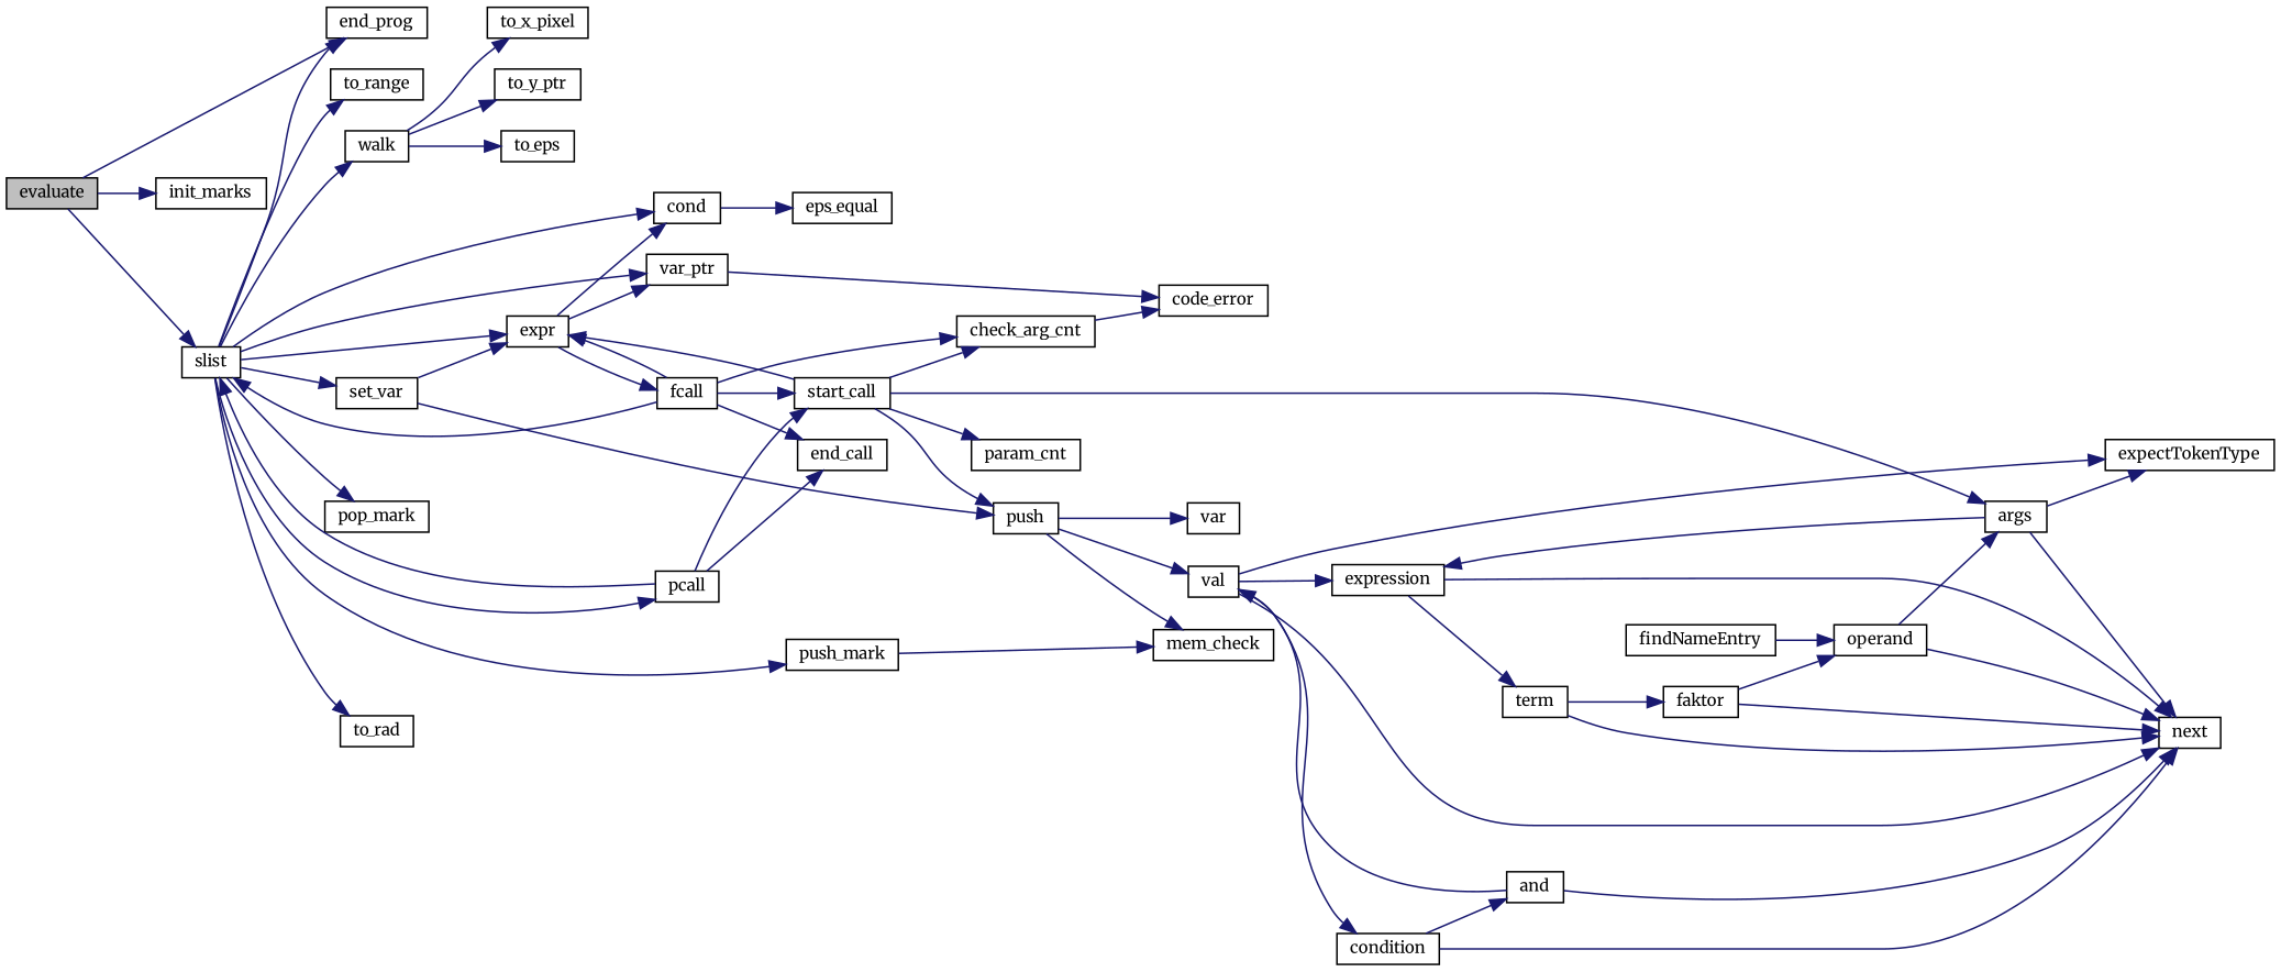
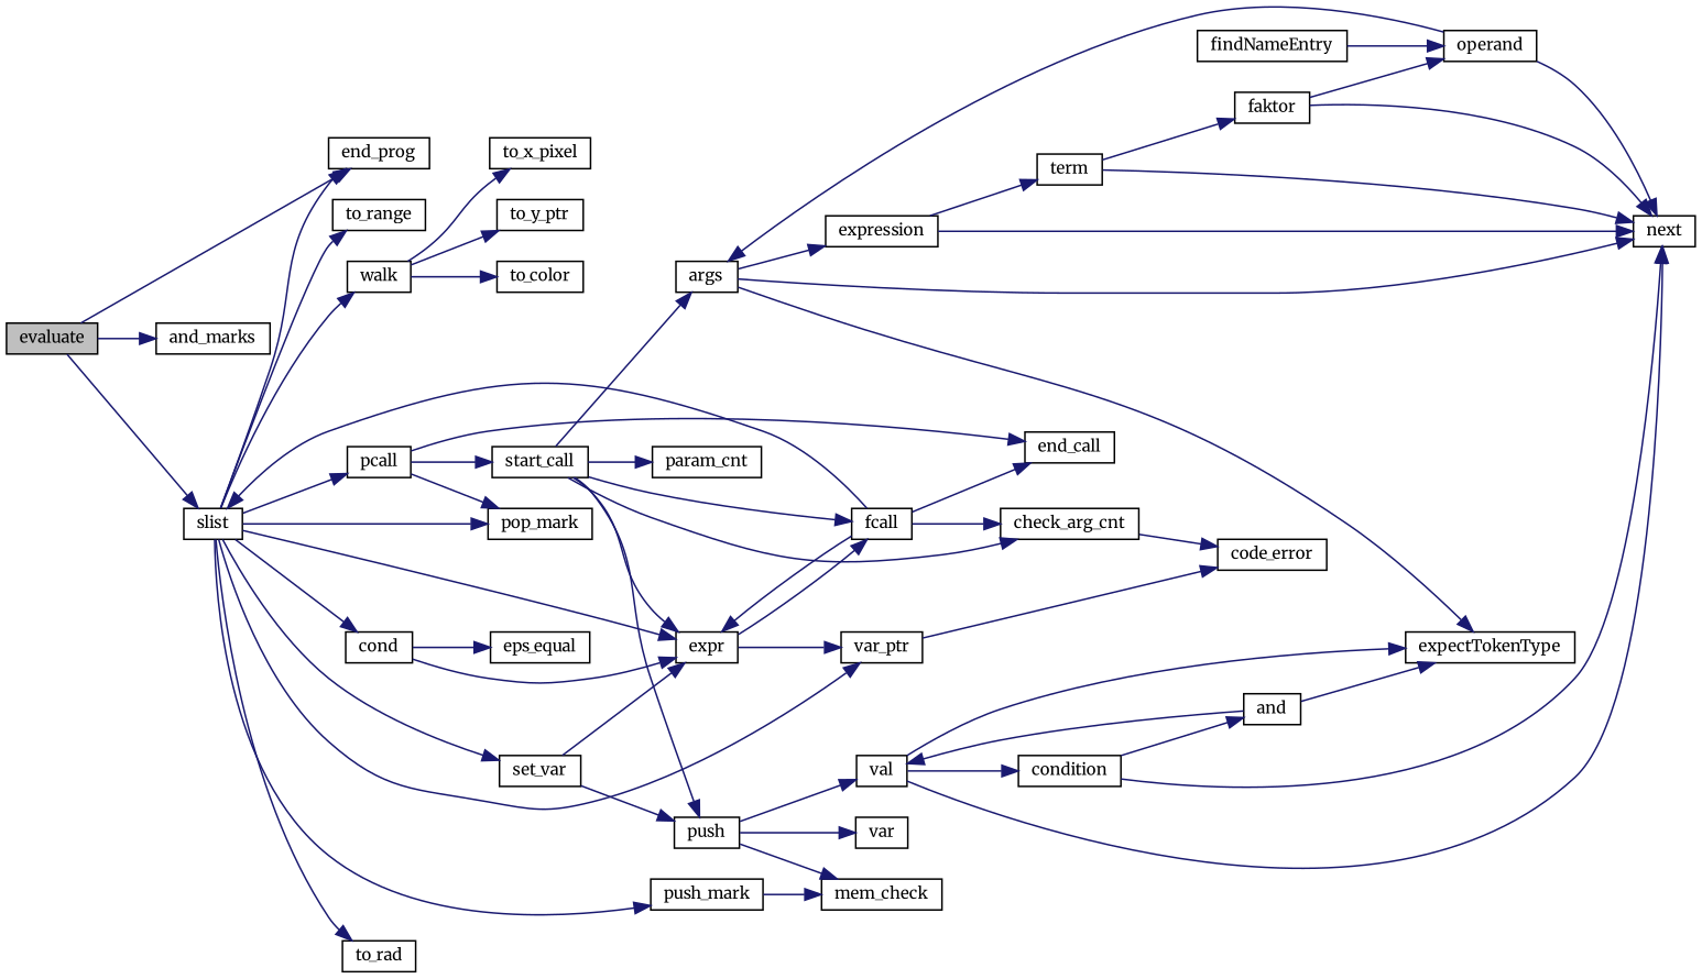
  digraph {
    fontname=Merriweather
    rankdir=LR
    node [color=black fillcolor=white fontname=Merriweather fontsize=10 shape=record style=filled]
    edge [color=midnightblue fontname=Merriweather fontsize=10 labelfontname="LiberationSans-Regular.ttf" labelfontsize=10 style=solid]
    n1 [fillcolor=grey75 fontcolor=black height=0.2 label=evaluate width=0.4]
    n2 [height=0.2 label=end_prog width=0.4]
-   n3 [height=0.2 label=init_marks width=0.4]
+   n3 [height=0.2 label=and_marks width=0.4]
    n4 [height=0.2 label=slist width=0.4]
    n5 [height=0.2 label=cond width=0.4]
    n6 [height=0.2 label=expr width=0.4]
    n7 [height=0.2 label=var_ptr width=0.4]
    n8 [height=0.2 label=pcall width=0.4]
    n9 [height=0.2 label=pop_mark width=0.4]
    n10 [height=0.2 label=push_mark width=0.4]
    n11 [height=0.2 label=set_var width=0.4]
    n12 [height=0.2 label=to_rad width=0.4]
    n13 [height=0.2 label=to_range width=0.4]
    n14 [height=0.2 label=walk width=0.4]
    n15 [height=0.2 label=mem_check width=0.4]
    n16 [height=0.2 label=eps_equal width=0.4]
    n17 [height=0.2 label=fcall width=0.4]
    n18 [height=0.2 label=code_error width=0.4]
    n19 [height=0.2 label=end_call width=0.4]
    n20 [height=0.2 label=start_call width=0.4]
    n21 [height=0.2 label=push width=0.4]
-   n22 [height=0.2 label=to_eps width=0.4]
+   n22 [height=0.2 label=to_color width=0.4]
    n23 [height=0.2 label=to_x_pixel width=0.4]
    n24 [height=0.2 label=to_y_ptr width=0.4]
    n25 [height=0.2 label=check_arg_cnt width=0.4]
    n26 [height=0.2 label=args width=0.4]
    n27 [height=0.2 label=param_cnt width=0.4]
    n28 [height=0.2 label=expectTokenType width=0.4]
    n29 [height=0.2 label=expression width=0.4]
    n30 [height=0.2 label=next width=0.4]
    n31 [height=0.2 label=val width=0.4]
    n32 [height=0.2 label=var width=0.4]
    n33 [height=0.2 label=term width=0.4]
    n34 [height=0.2 label=faktor width=0.4]
    n35 [height=0.2 label=operand width=0.4]
    n36 [height=0.2 label=findNameEntry width=0.4]
    n37 [height=0.2 label=condition width=0.4]
    n38 [height=0.2 label=and width=0.4]
    n1 -> n2
    n1 -> n3
    n1 -> n4
    n4 -> n2
    n4 -> n5
    n4 -> n6
    n4 -> n7
    n4 -> n8
    n4 -> n9
    n4 -> n10
    n4 -> n11
    n4 -> n12
    n4 -> n13
    n4 -> n14
-   n6 -> n5
+   n5 -> n6
    n5 -> n16
    n6 -> n7
    n6 -> n17
    n7 -> n18
-   n8 -> n4
+   n8 -> n9
    n8 -> n19
    n8 -> n20
    n10 -> n15
    n11 -> n6
    n11 -> n21
    n14 -> n22
    n14 -> n23
    n14 -> n24
    n17 -> n4
    n17 -> n6
    n17 -> n19
-   n17 -> n20
+   n20 -> n17
    n17 -> n25
    n20 -> n6
    n20 -> n21
    n20 -> n25
    n20 -> n26
    n20 -> n27
    n21 -> n15
    n21 -> n31
    n21 -> n32
    n25 -> n18
    n26 -> n28
    n26 -> n29
    n26 -> n30
    n29 -> n30
    n29 -> n33
    n31 -> n28
-   n31 -> n29
    n31 -> n30
    n31 -> n37
    n33 -> n30
    n33 -> n34
    n34 -> n30
    n34 -> n35
    n35 -> n26
    n35 -> n30
    n36 -> n35
    n37 -> n30
    n37 -> n38
-   n38 -> n30
+   n38 -> n28
    n38 -> n31
  }
